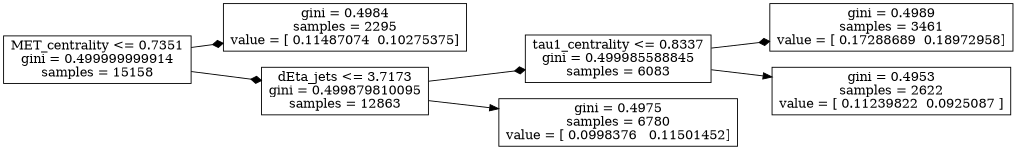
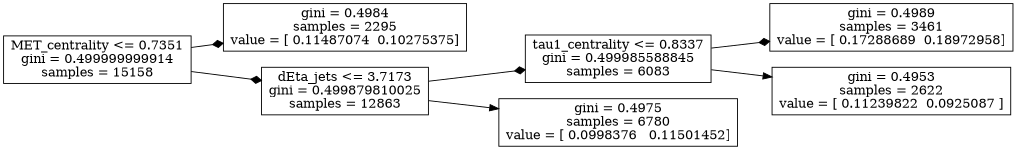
  digraph {
    rankdir=LR
    node [shape=box]
    edge [arrowhead=diamond]
    n1 [label="MET_centrality <= 0.7351\ngini = 0.499999999914\nsamples = 15158"]
    n2 [label="gini = 0.4984\nsamples = 2295\nvalue = [ 0.11487074  0.10275375]"]
-   n3 [label="dEta_jets <= 3.7173\ngini = 0.499879810095\nsamples = 12863"]
+   n3 [label="dEta_jets <= 3.7173\ngini = 0.499879810025\nsamples = 12863"]
    n4 [label="tau1_centrality <= 0.8337\ngini = 0.499985588845\nsamples = 6083"]
    n5 [label="gini = 0.4975\nsamples = 6780\nvalue = [ 0.0998376   0.11501452]"]
    n6 [label="gini = 0.4989\nsamples = 3461\nvalue = [ 0.17288689  0.18972958]"]
    n7 [label="gini = 0.4953\nsamples = 2622\nvalue = [ 0.11239822  0.0925087 ]"]
    n1 -> n2
    n1 -> n3
    n3 -> n4
    n3 -> n5 [arrowhead=normal]
    n4 -> n6
    n4 -> n7 [arrowhead=normal]
  }
